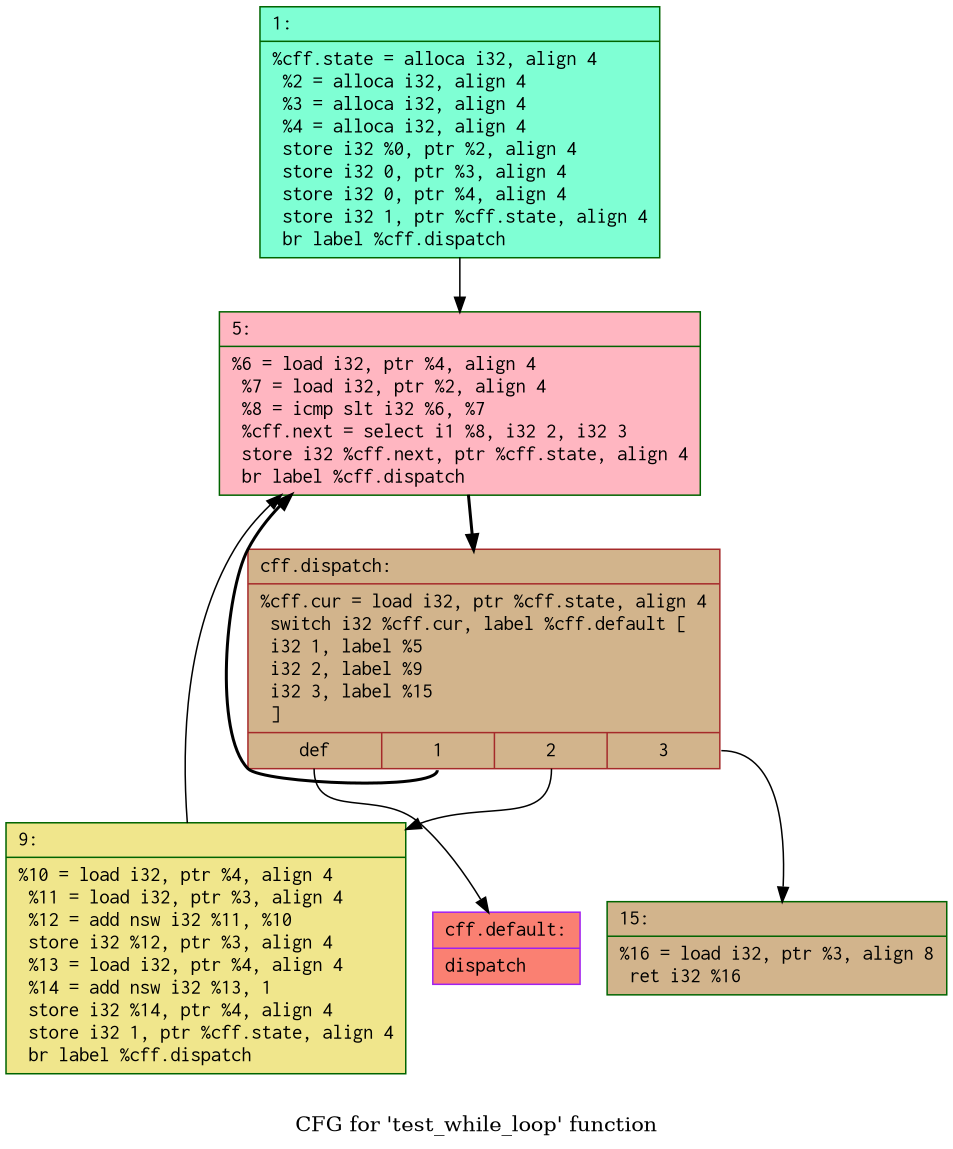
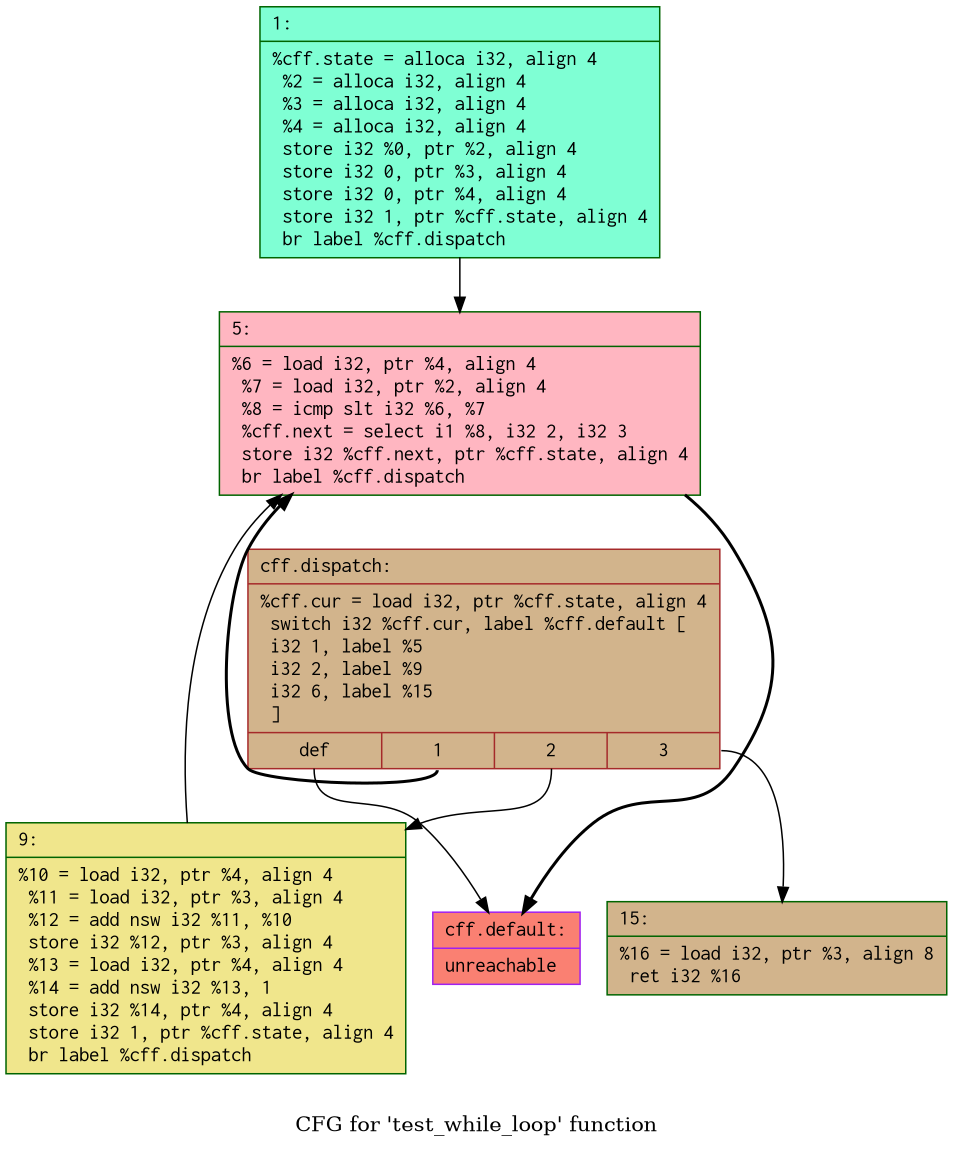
  digraph {
    label="CFG for 'test_while_loop' function"
    node [color=darkgreen fillcolor=tan fontname=Courier shape=record style=filled]
    edge [style=solid]
    n1 [fillcolor=aquamarine label="{1:\l|  %cff.state = alloca i32, align 4\l  %2 = alloca i32, align 4\l  %3 = alloca i32, align 4\l  %4 = alloca i32, align 4\l  store i32 %0, ptr %2, align 4\l  store i32 0, ptr %3, align 4\l  store i32 0, ptr %4, align 4\l  store i32 1, ptr %cff.state, align 4\l  br label %cff.dispatch\l}"]
    n2 [fillcolor=lightpink label="{5:\l|  %6 = load i32, ptr %4, align 4\l  %7 = load i32, ptr %2, align 4\l  %8 = icmp slt i32 %6, %7\l  %cff.next = select i1 %8, i32 2, i32 3\l  store i32 %cff.next, ptr %cff.state, align 4\l  br label %cff.dispatch\l}"]
-   n3 [color=brown label="{cff.dispatch:\l|  %cff.cur = load i32, ptr %cff.state, align 4\l  switch i32 %cff.cur, label %cff.default [\l    i32 1, label %5\l    i32 2, label %9\l    i32 3, label %15\l  ]\l|{<s0>def|<s1>1|<s2>2|<s3>3}}"]
+   n3 [color=brown label="{cff.dispatch:\l|  %cff.cur = load i32, ptr %cff.state, align 4\l  switch i32 %cff.cur, label %cff.default [\l    i32 1, label %5\l    i32 2, label %9\l    i32 6, label %15\l  ]\l|{<s0>def|<s1>1|<s2>2|<s3>3}}"]
    n4 [fillcolor=khaki label="{9:\l|  %10 = load i32, ptr %4, align 4\l  %11 = load i32, ptr %3, align 4\l  %12 = add nsw i32 %11, %10\l  store i32 %12, ptr %3, align 4\l  %13 = load i32, ptr %4, align 4\l  %14 = add nsw i32 %13, 1\l  store i32 %14, ptr %4, align 4\l  store i32 1, ptr %cff.state, align 4\l  br label %cff.dispatch\l}"]
    n5 [label="{15:\l|  %16 = load i32, ptr %3, align 8\l  ret i32 %16\l}"]
-   n6 [color=purple fillcolor=salmon label="{cff.default:\l|  dispatch\l}"]
+   n6 [color=purple fillcolor=salmon label="{cff.default:\l|  unreachable\l}"]
    n1 -> n2
-   n2 -> n3 [style=bold]
+   n2 -> n6 [style=bold]
    n3 -> n2 [style=bold tailport=s1]
    n3 -> n4 [tailport=s2]
    n3 -> n5 [tailport=s3]
    n3 -> n6 [tailport=s0]
    n4 -> n2
  }
